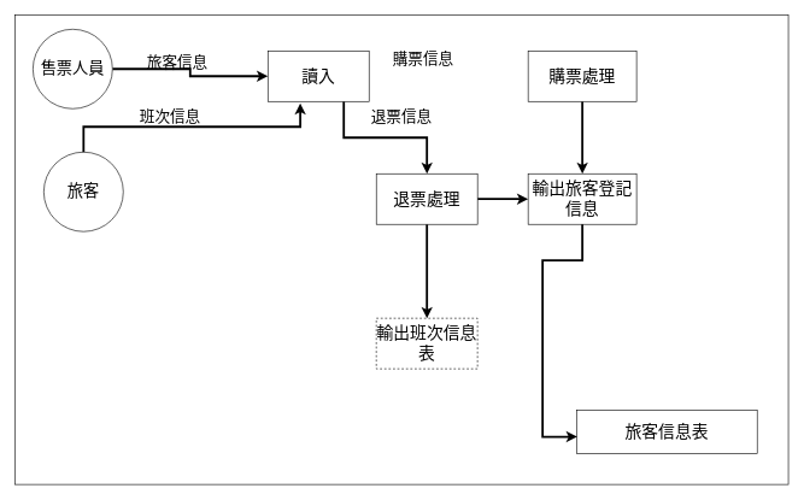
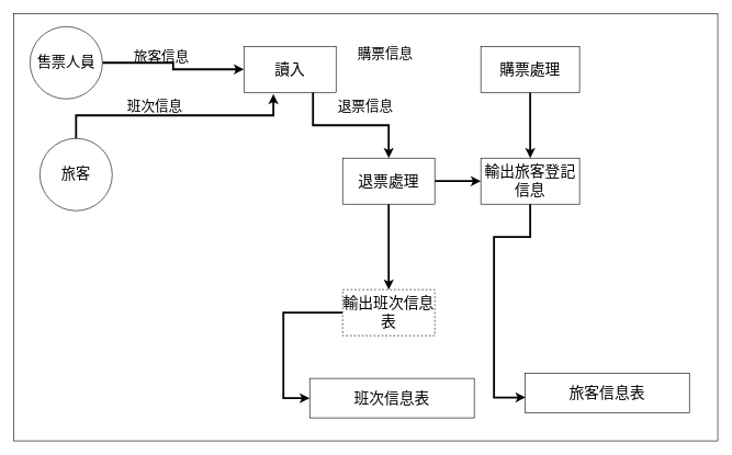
  <mxCell id="0" />
  <mxCell id="1" parent="0" />
  <mxCell id="2" value="" style="rounded=0;whiteSpace=wrap;html=1;" vertex="1" parent="1"><mxGeometry x="20" y="20" width="1070" height="650" as="geometry" /></mxCell>
  <mxCell id="3" style="edgeStyle=orthogonalEdgeStyle;rounded=0;orthogonalLoop=1;jettySize=auto;html=1;exitX=1;exitY=0.5;exitDx=0;exitDy=0;strokeWidth=3;" edge="1" parent="1" source="4" target="6"><mxGeometry relative="1" as="geometry" /></mxCell>
  <mxCell id="4" value="&lt;font style=&quot;font-size: 22px;&quot;&gt;售票人員&lt;/font&gt;" style="ellipse;whiteSpace=wrap;html=1;aspect=fixed;" vertex="1" parent="1"><mxGeometry x="45" y="40" width="110" height="110" as="geometry" /></mxCell>
  <mxCell id="5" style="edgeStyle=orthogonalEdgeStyle;rounded=0;orthogonalLoop=1;jettySize=auto;html=1;exitX=0.75;exitY=1;exitDx=0;exitDy=0;entryX=0.5;entryY=0;entryDx=0;entryDy=0;strokeWidth=3;" edge="1" parent="1" source="6" target="19"><mxGeometry relative="1" as="geometry" /></mxCell>
  <mxCell id="6" value="&lt;font style=&quot;font-size: 23px;&quot;&gt;讀入&lt;/font&gt;" style="rounded=0;whiteSpace=wrap;html=1;" vertex="1" parent="1"><mxGeometry x="370" y="70" width="140" height="70" as="geometry" /></mxCell>
  <mxCell id="7" style="edgeStyle=orthogonalEdgeStyle;rounded=0;orthogonalLoop=1;jettySize=auto;html=1;exitX=0.5;exitY=1;exitDx=0;exitDy=0;strokeWidth=3;" edge="1" parent="1" source="8" target="9"><mxGeometry relative="1" as="geometry" /></mxCell>
  <mxCell id="8" value="&lt;span style=&quot;font-size: 23px;&quot;&gt;購票處理&lt;/span&gt;" style="rounded=0;whiteSpace=wrap;html=1;" vertex="1" parent="1"><mxGeometry x="730" y="70" width="150" height="70" as="geometry" /></mxCell>
  <mxCell id="9" value="&lt;font style=&quot;font-size: 23px;&quot;&gt;輸出旅客登記信息&lt;/font&gt;" style="rounded=0;whiteSpace=wrap;html=1;" vertex="1" parent="1"><mxGeometry x="730" y="240" width="150" height="70" as="geometry" /></mxCell>
  <mxCell id="10" value="&lt;font style=&quot;font-size: 22px;&quot;&gt;旅客&lt;/font&gt;" style="ellipse;whiteSpace=wrap;html=1;aspect=fixed;" vertex="1" parent="1"><mxGeometry x="60" y="210" width="110" height="110" as="geometry" /></mxCell>
  <mxCell id="11" value="&lt;font style=&quot;font-size: 23px;&quot;&gt;旅客信息表&lt;/font&gt;" style="rounded=0;whiteSpace=wrap;html=1;" vertex="1" parent="1"><mxGeometry x="796.92" y="567" width="250" height="60" as="geometry" /></mxCell>
+ <mxCell id="12" value="&lt;font style=&quot;font-size: 23px;&quot;&gt;班次信息表&lt;/font&gt;" style="rounded=0;whiteSpace=wrap;html=1;" vertex="1" parent="1"><mxGeometry x="470" y="575" width="250" height="60" as="geometry" /></mxCell>
  <mxCell id="13" value="&lt;font style=&quot;font-size: 21px;&quot;&gt;購票信息&lt;/font&gt;" style="text;html=1;strokeColor=none;fillColor=none;align=center;verticalAlign=middle;whiteSpace=wrap;rounded=0;" vertex="1" parent="1"><mxGeometry x="530" y="65" width="110" height="30" as="geometry" /></mxCell>
  <mxCell id="14" value="&lt;font style=&quot;font-size: 21px;&quot;&gt;旅客信息&lt;/font&gt;" style="text;html=1;strokeColor=none;fillColor=none;align=center;verticalAlign=middle;whiteSpace=wrap;rounded=0;" vertex="1" parent="1"><mxGeometry x="190" y="70" width="110" height="30" as="geometry" /></mxCell>
  <mxCell id="15" value="&lt;font style=&quot;font-size: 21px;&quot;&gt;班次信息&lt;/font&gt;" style="text;html=1;strokeColor=none;fillColor=none;align=center;verticalAlign=middle;whiteSpace=wrap;rounded=0;" vertex="1" parent="1"><mxGeometry x="180" y="145" width="110" height="30" as="geometry" /></mxCell>
  <mxCell id="16" style="edgeStyle=orthogonalEdgeStyle;rounded=0;orthogonalLoop=1;jettySize=auto;html=1;exitX=0.5;exitY=0;exitDx=0;exitDy=0;entryX=0.32;entryY=1.038;entryDx=0;entryDy=0;entryPerimeter=0;strokeWidth=3;" edge="1" parent="1" source="10" target="6"><mxGeometry relative="1" as="geometry" /></mxCell>
  <mxCell id="17" style="edgeStyle=orthogonalEdgeStyle;rounded=0;orthogonalLoop=1;jettySize=auto;html=1;exitX=1;exitY=0.5;exitDx=0;exitDy=0;entryX=0;entryY=0.5;entryDx=0;entryDy=0;strokeWidth=3;" edge="1" parent="1" source="19" target="9"><mxGeometry relative="1" as="geometry" /></mxCell>
  <mxCell id="18" style="edgeStyle=orthogonalEdgeStyle;rounded=0;orthogonalLoop=1;jettySize=auto;html=1;exitX=0.5;exitY=1;exitDx=0;exitDy=0;entryX=0.5;entryY=0;entryDx=0;entryDy=0;strokeWidth=3;" edge="1" parent="1" source="19" target="22"><mxGeometry relative="1" as="geometry" /></mxCell>
  <mxCell id="19" value="&lt;font style=&quot;font-size: 23px;&quot;&gt;退票處理&lt;/font&gt;" style="rounded=0;whiteSpace=wrap;html=1;" vertex="1" parent="1"><mxGeometry x="520" y="240" width="140" height="70" as="geometry" /></mxCell>
  <mxCell id="20" value="&lt;font style=&quot;font-size: 21px;&quot;&gt;退票信息&lt;/font&gt;" style="text;html=1;strokeColor=none;fillColor=none;align=center;verticalAlign=middle;whiteSpace=wrap;rounded=0;" vertex="1" parent="1"><mxGeometry x="500" y="145" width="110" height="30" as="geometry" /></mxCell>
+ <mxCell id="21" style="edgeStyle=orthogonalEdgeStyle;rounded=0;orthogonalLoop=1;jettySize=auto;html=1;exitX=0;exitY=0.5;exitDx=0;exitDy=0;entryX=0;entryY=0.5;entryDx=0;entryDy=0;strokeWidth=3;" edge="1" parent="1" source="22" target="12"><mxGeometry relative="1" as="geometry"><Array as="points"><mxPoint x="430" y="475" /><mxPoint x="430" y="605" /></Array></mxGeometry></mxCell>
  <mxCell id="22" value="&lt;font style=&quot;font-size: 23px;&quot;&gt;輸出班次信息表&lt;/font&gt;" style="rounded=0;whiteSpace=wrap;html=1;dashed=1;" vertex="1" parent="1"><mxGeometry x="520" y="440" width="140" height="70" as="geometry" /></mxCell>
  <mxCell id="23" style="edgeStyle=orthogonalEdgeStyle;rounded=0;orthogonalLoop=1;jettySize=auto;html=1;exitX=0.5;exitY=1;exitDx=0;exitDy=0;entryX=0.004;entryY=0.617;entryDx=0;entryDy=0;entryPerimeter=0;strokeWidth=3;" edge="1" parent="1" source="9" target="11"><mxGeometry relative="1" as="geometry"><Array as="points"><mxPoint x="805" y="360" /><mxPoint x="750" y="360" /><mxPoint x="750" y="604" /></Array></mxGeometry></mxCell>
